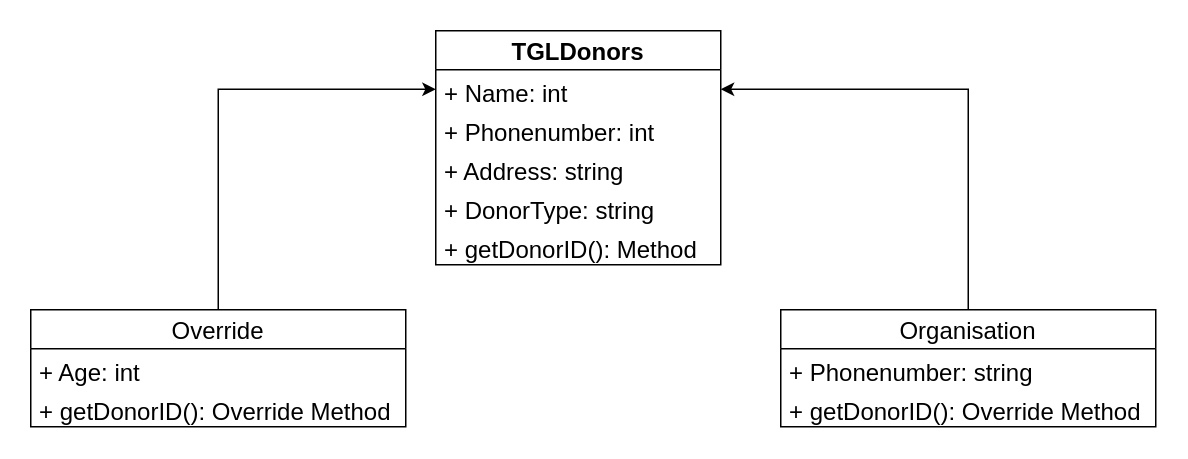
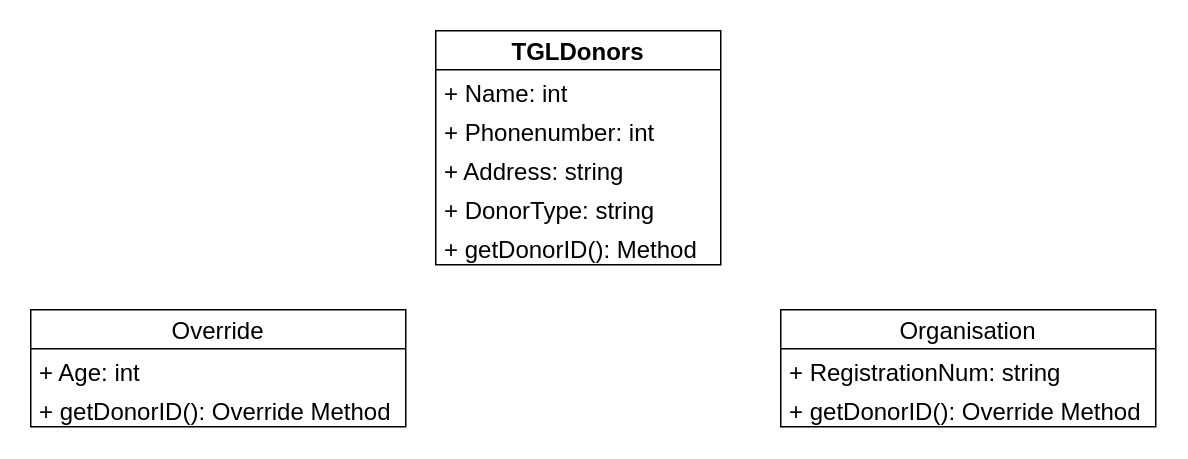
  <mxCell id="0" />
  <mxCell id="1" parent="0" />
- <mxCell id="2" style="edgeStyle=orthogonalEdgeStyle;rounded=0;orthogonalLoop=1;jettySize=auto;html=1;fontSize=16;" edge="1" parent="1" source="3" target="11"><mxGeometry relative="1" as="geometry" /></mxCell>
  <mxCell id="3" value="Override" style="swimlane;fontStyle=0;childLayout=stackLayout;horizontal=1;startSize=26;fillColor=none;horizontalStack=0;resizeParent=1;resizeParentMax=0;resizeLast=0;collapsible=1;marginBottom=0;fontSize=16;" parent="1" vertex="1"><mxGeometry x="20" y="206" width="250" height="78" as="geometry" /></mxCell>
  <mxCell id="4" value="+ Age: int" style="text;strokeColor=none;fillColor=none;align=left;verticalAlign=top;spacingLeft=4;spacingRight=4;overflow=hidden;rotatable=0;points=[[0,0.5],[1,0.5]];portConstraint=eastwest;fontSize=16;" parent="3" vertex="1"><mxGeometry y="26" width="250" height="26" as="geometry" /></mxCell>
  <mxCell id="5" value="+ getDonorID(): Override Method" style="text;strokeColor=none;fillColor=none;align=left;verticalAlign=top;spacingLeft=4;spacingRight=4;overflow=hidden;rotatable=0;points=[[0,0.5],[1,0.5]];portConstraint=eastwest;fontSize=16;" parent="3" vertex="1"><mxGeometry y="52" width="250" height="26" as="geometry" /></mxCell>
- <mxCell id="6" style="edgeStyle=orthogonalEdgeStyle;rounded=0;orthogonalLoop=1;jettySize=auto;html=1;entryX=1;entryY=0.5;entryDx=0;entryDy=0;fontSize=16;" edge="1" parent="1" source="7" target="11"><mxGeometry relative="1" as="geometry" /></mxCell>
  <mxCell id="7" value="Organisation" style="swimlane;fontStyle=0;childLayout=stackLayout;horizontal=1;startSize=26;fillColor=none;horizontalStack=0;resizeParent=1;resizeParentMax=0;resizeLast=0;collapsible=1;marginBottom=0;fontSize=16;" parent="1" vertex="1"><mxGeometry x="520" y="206" width="250" height="78" as="geometry" /></mxCell>
- <mxCell id="8" value="+ Phonenumber: string" style="text;strokeColor=none;fillColor=none;align=left;verticalAlign=top;spacingLeft=4;spacingRight=4;overflow=hidden;rotatable=0;points=[[0,0.5],[1,0.5]];portConstraint=eastwest;fontSize=16;" parent="7" vertex="1"><mxGeometry y="26" width="250" height="26" as="geometry" /></mxCell>
+ <mxCell id="8" value="+ RegistrationNum: string" style="text;strokeColor=none;fillColor=none;align=left;verticalAlign=top;spacingLeft=4;spacingRight=4;overflow=hidden;rotatable=0;points=[[0,0.5],[1,0.5]];portConstraint=eastwest;fontSize=16;" parent="7" vertex="1"><mxGeometry y="26" width="250" height="26" as="geometry" /></mxCell>
  <mxCell id="9" value="+ getDonorID(): Override Method" style="text;strokeColor=none;fillColor=none;align=left;verticalAlign=top;spacingLeft=4;spacingRight=4;overflow=hidden;rotatable=0;points=[[0,0.5],[1,0.5]];portConstraint=eastwest;fontSize=16;" parent="7" vertex="1"><mxGeometry y="52" width="250" height="26" as="geometry" /></mxCell>
  <mxCell id="10" value="TGLDonors" style="swimlane;fontStyle=1;childLayout=stackLayout;horizontal=1;startSize=26;fillColor=none;horizontalStack=0;resizeParent=1;resizeParentMax=0;resizeLast=0;collapsible=1;marginBottom=0;fontSize=16;" vertex="1" parent="1"><mxGeometry x="290" y="20" width="190" height="156" as="geometry" /></mxCell>
  <mxCell id="11" value="+ Name: int" style="text;strokeColor=none;fillColor=none;align=left;verticalAlign=top;spacingLeft=4;spacingRight=4;overflow=hidden;rotatable=0;points=[[0,0.5],[1,0.5]];portConstraint=eastwest;fontSize=16;" vertex="1" parent="10"><mxGeometry y="26" width="190" height="26" as="geometry" /></mxCell>
  <mxCell id="12" value="+ Phonenumber: int" style="text;strokeColor=none;fillColor=none;align=left;verticalAlign=top;spacingLeft=4;spacingRight=4;overflow=hidden;rotatable=0;points=[[0,0.5],[1,0.5]];portConstraint=eastwest;fontSize=16;" vertex="1" parent="10"><mxGeometry y="52" width="190" height="26" as="geometry" /></mxCell>
  <mxCell id="13" value="+ Address: string" style="text;strokeColor=none;fillColor=none;align=left;verticalAlign=top;spacingLeft=4;spacingRight=4;overflow=hidden;rotatable=0;points=[[0,0.5],[1,0.5]];portConstraint=eastwest;fontSize=16;" vertex="1" parent="10"><mxGeometry y="78" width="190" height="26" as="geometry" /></mxCell>
  <mxCell id="14" value="+ DonorType: string" style="text;strokeColor=none;fillColor=none;align=left;verticalAlign=top;spacingLeft=4;spacingRight=4;overflow=hidden;rotatable=0;points=[[0,0.5],[1,0.5]];portConstraint=eastwest;fontSize=16;" vertex="1" parent="10"><mxGeometry y="104" width="190" height="26" as="geometry" /></mxCell>
  <mxCell id="15" value="+ getDonorID(): Method" style="text;strokeColor=none;fillColor=none;align=left;verticalAlign=top;spacingLeft=4;spacingRight=4;overflow=hidden;rotatable=0;points=[[0,0.5],[1,0.5]];portConstraint=eastwest;fontSize=16;" vertex="1" parent="10"><mxGeometry y="130" width="190" height="26" as="geometry" /></mxCell>
